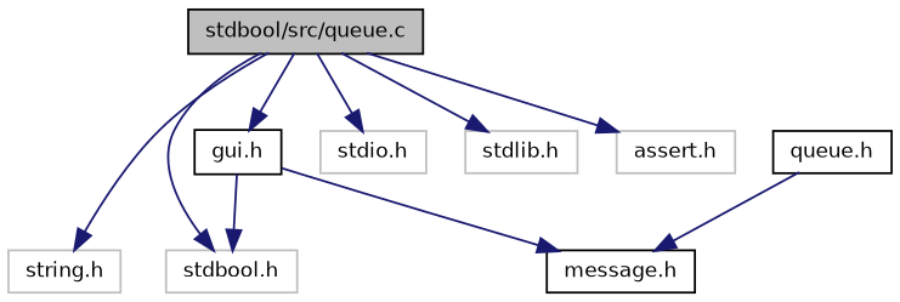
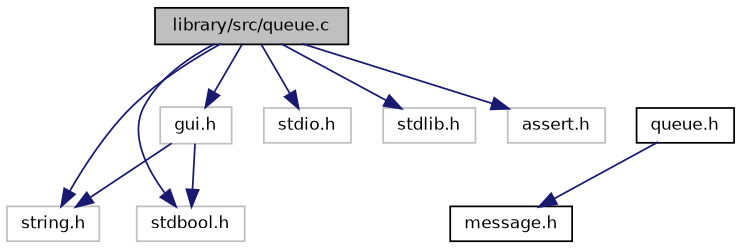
  digraph {
    node [color=grey75 fillcolor=white fontname=Helvetica fontsize=10 shape=record style=filled]
    edge [color=midnightblue fontname=Helvetica fontsize=10 labelfontname=Helvetica labelfontsize=10 style=solid]
-   n1 [color=black fillcolor=grey75 fontcolor=black height=0.2 label="stdbool/src/queue.c" width=0.4]
+   n1 [color=black fillcolor=grey75 fontcolor=black height=0.2 label="library/src/queue.c" width=0.4]
    n2 [height=0.2 label="stdio.h" width=0.4]
    n3 [height=0.2 label="stdlib.h" width=0.4]
    n4 [height=0.2 label="assert.h" width=0.4]
    n5 [height=0.2 label="string.h" width=0.4]
-   n6 [color=black height=0.2 label="gui.h" width=0.4]
+   n6 [height=0.2 label="gui.h" width=0.4]
    n7 [height=0.2 label="stdbool.h" width=0.4]
    n8 [color=black height=0.2 label="queue.h" width=0.4]
    n9 [color=black height=0.2 label="message.h" width=0.4]
    n1 -> n2
    n1 -> n3
    n1 -> n4
    n1 -> n5
    n1 -> n6
    n1 -> n7
    n6 -> n7
-   n6 -> n9
+   n6 -> n5
    n8 -> n9
  }
